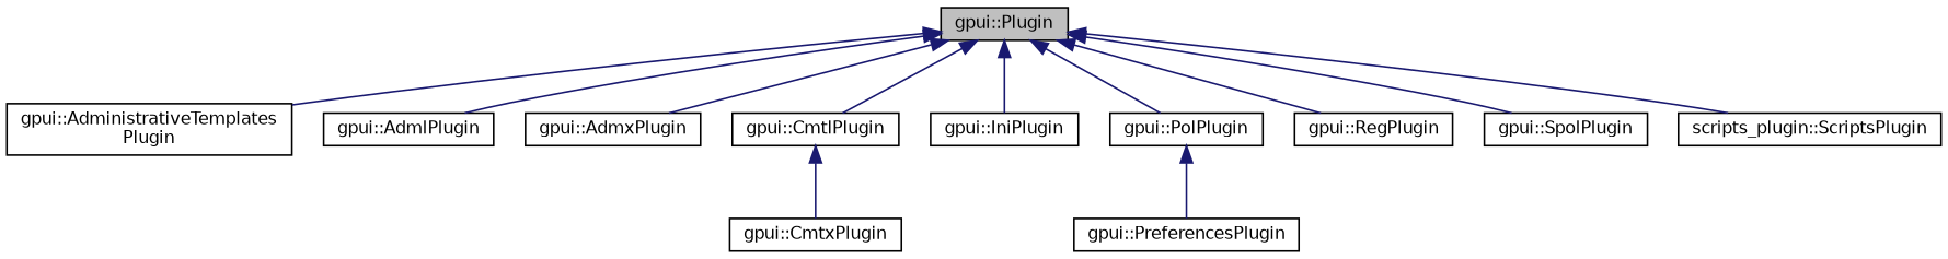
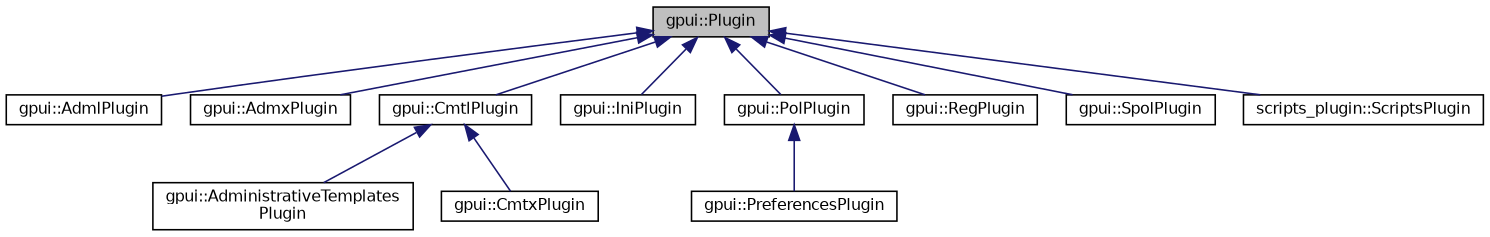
  digraph {
    rankdir=TB
    node [color=black fillcolor=white fontname=Helvetica fontsize=10 shape=record style=filled]
    edge [color=midnightblue dir=back fontname=Helvetica fontsize=10 labelfontname=Helvetica labelfontsize=10 style=solid]
    n1 [fillcolor=grey75 fontcolor=black height=0.2 label="gpui::Plugin" width=0.4]
    n2 [height=0.2 label="gpui::AdministrativeTemplates\lPlugin" width=0.4]
    n3 [height=0.2 label="gpui::AdmlPlugin" width=0.4]
    n4 [height=0.2 label="gpui::AdmxPlugin" width=0.4]
    n5 [height=0.2 label="gpui::CmtlPlugin" width=0.4]
    n6 [height=0.2 label="gpui::IniPlugin" width=0.4]
    n7 [height=0.2 label="gpui::PolPlugin" width=0.4]
    n8 [height=0.2 label="gpui::RegPlugin" width=0.4]
    n9 [height=0.2 label="gpui::SpolPlugin" width=0.4]
    n10 [height=0.2 label="scripts_plugin::ScriptsPlugin" width=0.4]
    n11 [height=0.2 label="gpui::CmtxPlugin" width=0.4]
    n12 [height=0.2 label="gpui::PreferencesPlugin" width=0.4]
-   n1 -> n2
+   n5 -> n2
    n1 -> n3
    n1 -> n4
    n1 -> n5
    n1 -> n6
    n1 -> n7
    n1 -> n8
    n1 -> n9
    n1 -> n10
    n5 -> n11
    n7 -> n12
  }
